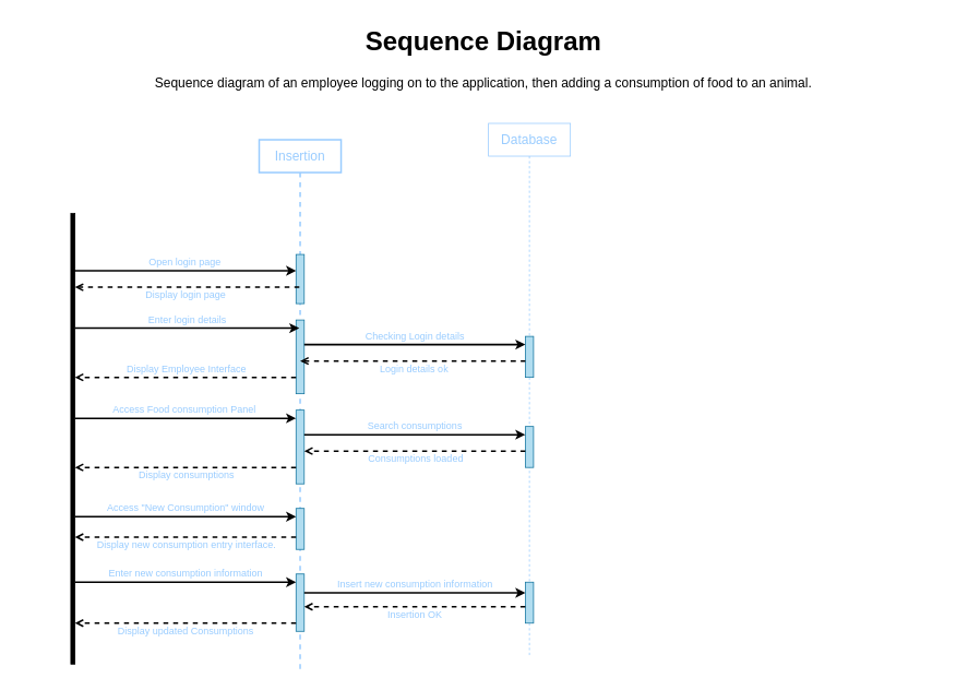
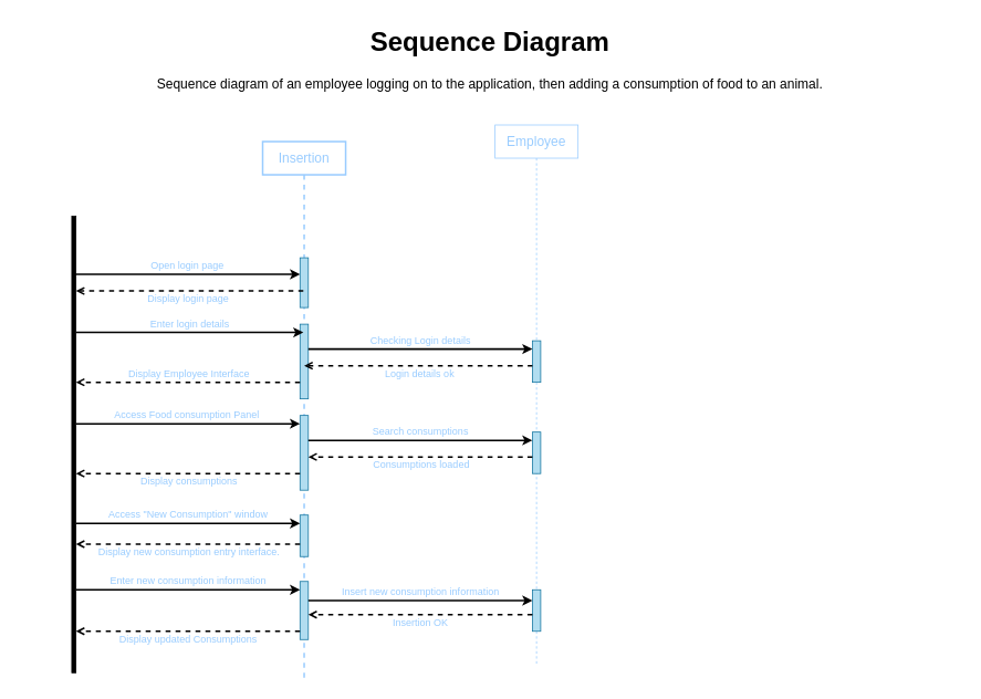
  <mxCell id="0" />
  <mxCell id="1" parent="0" />
  <mxCell id="2" value="&lt;h1 style=&quot;font-size: 32px;&quot;&gt;&lt;font style=&quot;font-size: 32px;&quot;&gt;Sequence Diagram&lt;/font&gt;&lt;/h1&gt;&lt;p style=&quot;&quot;&gt;&lt;font style=&quot;font-size: 16px;&quot;&gt;Sequence diagram of an employee logging on to the application, then adding a consumption of food to an animal.&lt;/font&gt;&lt;/p&gt;" style="text;html=1;strokeColor=none;fillColor=none;spacing=5;spacingTop=-20;whiteSpace=wrap;overflow=hidden;rounded=0;align=center;" vertex="1" parent="1"><mxGeometry x="20" y="20" width="1140" height="120" as="geometry" /></mxCell>
  <mxCell id="3" value="" style="html=1;points=[];perimeter=orthogonalPerimeter;fillColor=strokeColor;fontSize=16;" vertex="1" parent="1"><mxGeometry x="86" y="260" width="5" height="550" as="geometry" /></mxCell>
  <mxCell id="4" value="&lt;font color=&quot;#99ccff&quot;&gt;Insertion&lt;/font&gt;" style="shape=umlLifeline;perimeter=lifelinePerimeter;whiteSpace=wrap;html=1;container=1;collapsible=0;recursiveResize=0;outlineConnect=0;fontSize=16;strokeColor=#99CCFF;strokeWidth=2;" vertex="1" parent="1"><mxGeometry x="316" y="170" width="100" height="650" as="geometry" /></mxCell>
  <mxCell id="5" value="" style="html=1;points=[];perimeter=orthogonalPerimeter;fontSize=16;fillColor=#b1ddf0;strokeColor=#10739e;" vertex="1" parent="4"><mxGeometry x="45" y="140" width="10" height="60" as="geometry" /></mxCell>
  <mxCell id="6" value="" style="html=1;points=[];perimeter=orthogonalPerimeter;fontSize=16;fillColor=#b1ddf0;strokeColor=#10739e;" vertex="1" parent="4"><mxGeometry x="45" y="220" width="10" height="90" as="geometry" /></mxCell>
  <mxCell id="7" value="" style="html=1;points=[];perimeter=orthogonalPerimeter;fontSize=16;fillColor=#b1ddf0;strokeColor=#10739e;" vertex="1" parent="4"><mxGeometry x="45" y="330" width="10" height="90" as="geometry" /></mxCell>
  <mxCell id="8" value="" style="html=1;points=[];perimeter=orthogonalPerimeter;fontSize=16;fillColor=#b1ddf0;strokeColor=#10739e;" vertex="1" parent="4"><mxGeometry x="45" y="450" width="10" height="50" as="geometry" /></mxCell>
  <mxCell id="9" value="" style="html=1;points=[];perimeter=orthogonalPerimeter;fontSize=16;fillColor=#b1ddf0;strokeColor=#10739e;" vertex="1" parent="4"><mxGeometry x="45" y="530" width="10" height="70" as="geometry" /></mxCell>
- <mxCell id="10" value="Database" style="shape=umlLifeline;perimeter=lifelinePerimeter;whiteSpace=wrap;html=1;container=1;collapsible=0;recursiveResize=0;outlineConnect=0;fontSize=16;fontColor=#99CCFF;strokeColor=#99CCFF;" vertex="1" parent="1"><mxGeometry x="596" y="150" width="100" height="650" as="geometry" /></mxCell>
+ <mxCell id="10" value="Employee" style="shape=umlLifeline;perimeter=lifelinePerimeter;whiteSpace=wrap;html=1;container=1;collapsible=0;recursiveResize=0;outlineConnect=0;fontSize=16;fontColor=#99CCFF;strokeColor=#99CCFF;" vertex="1" parent="1"><mxGeometry x="596" y="150" width="100" height="650" as="geometry" /></mxCell>
  <mxCell id="11" value="" style="html=1;points=[];perimeter=orthogonalPerimeter;fillColor=#B1DDF0;fontSize=16;strokeColor=#10739e;" vertex="1" parent="10"><mxGeometry x="45" y="260" width="10" height="50" as="geometry" /></mxCell>
  <mxCell id="12" value="" style="html=1;points=[];perimeter=orthogonalPerimeter;fillColor=#B1DDF0;fontSize=16;strokeColor=#10739e;" vertex="1" parent="10"><mxGeometry x="45" y="370" width="10" height="50" as="geometry" /></mxCell>
  <mxCell id="13" value="" style="html=1;points=[];perimeter=orthogonalPerimeter;fillColor=#B1DDF0;fontSize=16;strokeColor=#10739e;" vertex="1" parent="10"><mxGeometry x="45" y="560" width="10" height="50" as="geometry" /></mxCell>
  <mxCell id="14" value="&lt;font style=&quot;font-size: 12px;&quot;&gt;Open login page&lt;/font&gt;" style="html=1;verticalAlign=bottom;labelBackgroundColor=none;endArrow=classic;endFill=1;fontSize=16;fontColor=#99CCFF;exitX=0.5;exitY=0.127;exitDx=0;exitDy=0;exitPerimeter=0;strokeWidth=2;" edge="1" parent="1" source="3" target="5"><mxGeometry x="-0.002" width="160" relative="1" as="geometry"><mxPoint x="96" y="290" as="sourcePoint" /><mxPoint x="256" y="290" as="targetPoint" /><mxPoint as="offset" /></mxGeometry></mxCell>
  <mxCell id="15" value="&lt;font style=&quot;font-size: 12px;&quot;&gt;Display login page&lt;/font&gt;" style="html=1;verticalAlign=bottom;labelBackgroundColor=none;endArrow=open;endFill=0;fontSize=16;fontColor=#99CCFF;strokeWidth=2;dashed=1;" edge="1" parent="1" source="4" target="3"><mxGeometry x="0.015" y="20" width="160" relative="1" as="geometry"><mxPoint x="346" y="350" as="sourcePoint" /><mxPoint x="96" y="370" as="targetPoint" /><Array as="points"><mxPoint x="326" y="350" /><mxPoint x="286" y="350" /></Array><mxPoint as="offset" /></mxGeometry></mxCell>
  <mxCell id="16" value="&lt;font style=&quot;font-size: 12px;&quot;&gt;Enter login details&lt;/font&gt;" style="html=1;verticalAlign=bottom;labelBackgroundColor=none;endArrow=classic;endFill=1;fontSize=16;fontColor=#99CCFF;strokeWidth=2;" edge="1" parent="1" source="3" target="4"><mxGeometry width="160" relative="1" as="geometry"><mxPoint x="91" y="440" as="sourcePoint" /><mxPoint x="363.5" y="440" as="targetPoint" /><Array as="points"><mxPoint x="236" y="400" /></Array></mxGeometry></mxCell>
  <mxCell id="17" value="&lt;font style=&quot;font-size: 12px;&quot;&gt;Checking Login details&lt;/font&gt;" style="html=1;verticalAlign=bottom;labelBackgroundColor=none;endArrow=classic;endFill=1;fontSize=16;fontColor=#99CCFF;strokeWidth=2;" edge="1" parent="1" source="6" target="11"><mxGeometry x="0.003" width="160" relative="1" as="geometry"><mxPoint x="436" y="449.47" as="sourcePoint" /><mxPoint x="916" y="420" as="targetPoint" /><Array as="points"><mxPoint x="466" y="420" /></Array><mxPoint as="offset" /></mxGeometry></mxCell>
  <mxCell id="18" value="&lt;font style=&quot;font-size: 12px;&quot;&gt;Display Employee Interface&lt;/font&gt;" style="html=1;verticalAlign=bottom;labelBackgroundColor=none;endArrow=open;endFill=0;fontSize=16;fontColor=#99CCFF;strokeWidth=2;dashed=1;" edge="1" parent="1" source="6" target="3"><mxGeometry x="-0.004" width="160" relative="1" as="geometry"><mxPoint x="341" y="520" as="sourcePoint" /><mxPoint x="66" y="520" as="targetPoint" /><Array as="points"><mxPoint x="276" y="460" /></Array><mxPoint as="offset" /></mxGeometry></mxCell>
  <mxCell id="19" value="&lt;font style=&quot;font-size: 12px;&quot;&gt;Login details ok&lt;/font&gt;" style="html=1;verticalAlign=bottom;labelBackgroundColor=none;endArrow=open;endFill=0;fontSize=16;fontColor=#99CCFF;strokeWidth=2;dashed=1;" edge="1" parent="1" source="11" target="4"><mxGeometry x="-0.008" y="20" width="160" relative="1" as="geometry"><mxPoint x="921" y="464" as="sourcePoint" /><mxPoint x="366" y="450" as="targetPoint" /><Array as="points"><mxPoint x="636" y="440" /></Array><mxPoint as="offset" /></mxGeometry></mxCell>
  <mxCell id="20" value="&lt;font style=&quot;font-size: 12px;&quot;&gt;Access Food consumption Panel&amp;nbsp;&lt;/font&gt;" style="html=1;verticalAlign=bottom;labelBackgroundColor=none;endArrow=classic;endFill=1;fontSize=16;fontColor=#99CCFF;strokeWidth=2;" edge="1" parent="1" source="3" target="7"><mxGeometry x="0.002" width="160" relative="1" as="geometry"><mxPoint x="96" y="510" as="sourcePoint" /><mxPoint x="365" y="510" as="targetPoint" /><Array as="points"><mxPoint x="236" y="510" /></Array><mxPoint as="offset" /></mxGeometry></mxCell>
  <mxCell id="21" value="&lt;span style=&quot;font-size: 12px;&quot;&gt;Search consumptions&lt;/span&gt;" style="html=1;verticalAlign=bottom;labelBackgroundColor=none;endArrow=classic;endFill=1;fontSize=16;fontColor=#99CCFF;strokeWidth=2;" edge="1" parent="1" source="7" target="12"><mxGeometry width="160" relative="1" as="geometry"><mxPoint x="386" y="530" as="sourcePoint" /><mxPoint x="656" y="530" as="targetPoint" /><Array as="points"><mxPoint x="531" y="530" /></Array><mxPoint as="offset" /></mxGeometry></mxCell>
  <mxCell id="22" value="&lt;font style=&quot;font-size: 12px;&quot;&gt;Consumptions loaded&lt;/font&gt;" style="html=1;verticalAlign=bottom;labelBackgroundColor=none;endArrow=open;endFill=0;fontSize=16;fontColor=#99CCFF;strokeWidth=2;dashed=1;" edge="1" parent="1" source="12" target="7"><mxGeometry x="-0.009" y="20" width="160" relative="1" as="geometry"><mxPoint x="630.56" y="550" as="sourcePoint" /><mxPoint x="386" y="550" as="targetPoint" /><Array as="points"><mxPoint x="625.56" y="550" /></Array><mxPoint as="offset" /></mxGeometry></mxCell>
  <mxCell id="23" value="&lt;font style=&quot;font-size: 12px;&quot;&gt;Display consumptions&lt;/font&gt;" style="html=1;verticalAlign=bottom;labelBackgroundColor=none;endArrow=open;endFill=0;fontSize=16;fontColor=#99CCFF;strokeWidth=2;dashed=1;" edge="1" parent="1" source="7" target="3"><mxGeometry x="-0.008" y="20" width="160" relative="1" as="geometry"><mxPoint x="346" y="570" as="sourcePoint" /><mxPoint x="106" y="570" as="targetPoint" /><Array as="points"><mxPoint x="226" y="570" /></Array><mxPoint as="offset" /></mxGeometry></mxCell>
  <mxCell id="24" value="&lt;font style=&quot;font-size: 12px;&quot;&gt;Access &quot;New Consumption&quot; window&lt;/font&gt;" style="html=1;verticalAlign=bottom;labelBackgroundColor=none;endArrow=classic;endFill=1;fontSize=16;fontColor=#99CCFF;strokeWidth=2;" edge="1" parent="1" source="3" target="8"><mxGeometry x="0.002" width="160" relative="1" as="geometry"><mxPoint x="91" y="650" as="sourcePoint" /><mxPoint x="361" y="650" as="targetPoint" /><Array as="points"><mxPoint x="236" y="630" /></Array><mxPoint as="offset" /></mxGeometry></mxCell>
  <mxCell id="25" value="&lt;font style=&quot;font-size: 12px;&quot;&gt;Display new consumption entry interface.&lt;/font&gt;" style="html=1;verticalAlign=bottom;labelBackgroundColor=none;endArrow=open;endFill=0;fontSize=16;fontColor=#99CCFF;strokeWidth=2;dashed=1;" edge="1" parent="1" source="8" target="3"><mxGeometry x="-0.008" y="20" width="160" relative="1" as="geometry"><mxPoint x="356" y="660" as="sourcePoint" /><mxPoint x="106" y="660" as="targetPoint" /><Array as="points"><mxPoint x="226" y="655" /></Array><mxPoint as="offset" /></mxGeometry></mxCell>
  <mxCell id="26" value="&lt;font style=&quot;font-size: 12px;&quot;&gt;Enter new consumption information&lt;/font&gt;" style="html=1;verticalAlign=bottom;labelBackgroundColor=none;endArrow=classic;endFill=1;fontSize=16;fontColor=#99CCFF;strokeWidth=2;" edge="1" parent="1" source="3" target="9"><mxGeometry x="0.002" width="160" relative="1" as="geometry"><mxPoint x="103.5" y="700" as="sourcePoint" /><mxPoint x="346" y="700" as="targetPoint" /><Array as="points"><mxPoint x="249" y="710" /></Array><mxPoint as="offset" /></mxGeometry></mxCell>
  <mxCell id="27" value="&lt;font style=&quot;font-size: 12px;&quot;&gt;Insert new consumption information&lt;/font&gt;" style="html=1;verticalAlign=bottom;labelBackgroundColor=none;endArrow=classic;endFill=1;fontSize=16;fontColor=#99CCFF;strokeWidth=2;" edge="1" parent="1"><mxGeometry x="0.002" width="160" relative="1" as="geometry"><mxPoint x="371" y="723" as="sourcePoint" /><mxPoint x="641" y="723" as="targetPoint" /><Array as="points"><mxPoint x="506" y="723" /></Array><mxPoint as="offset" /></mxGeometry></mxCell>
  <mxCell id="28" value="&lt;font style=&quot;font-size: 12px;&quot;&gt;Insertion OK&lt;/font&gt;" style="html=1;verticalAlign=bottom;labelBackgroundColor=none;endArrow=open;endFill=0;fontSize=16;fontColor=#99CCFF;strokeWidth=2;dashed=1;" edge="1" parent="1" source="13" target="9"><mxGeometry y="20" width="160" relative="1" as="geometry"><mxPoint x="641" y="740" as="sourcePoint" /><mxPoint x="371" y="740" as="targetPoint" /><Array as="points"><mxPoint x="506" y="740" /></Array><mxPoint as="offset" /></mxGeometry></mxCell>
  <mxCell id="29" value="&lt;font style=&quot;font-size: 12px;&quot;&gt;Display updated Consumptions&lt;/font&gt;" style="html=1;verticalAlign=bottom;labelBackgroundColor=none;endArrow=open;endFill=0;fontSize=16;fontColor=#99CCFF;strokeWidth=2;dashed=1;" edge="1" parent="1" source="9" target="3"><mxGeometry y="20" width="160" relative="1" as="geometry"><mxPoint x="376" y="760" as="sourcePoint" /><mxPoint x="103.5" y="760" as="targetPoint" /><Array as="points"><mxPoint x="238.5" y="760" /></Array><mxPoint as="offset" /></mxGeometry></mxCell>
